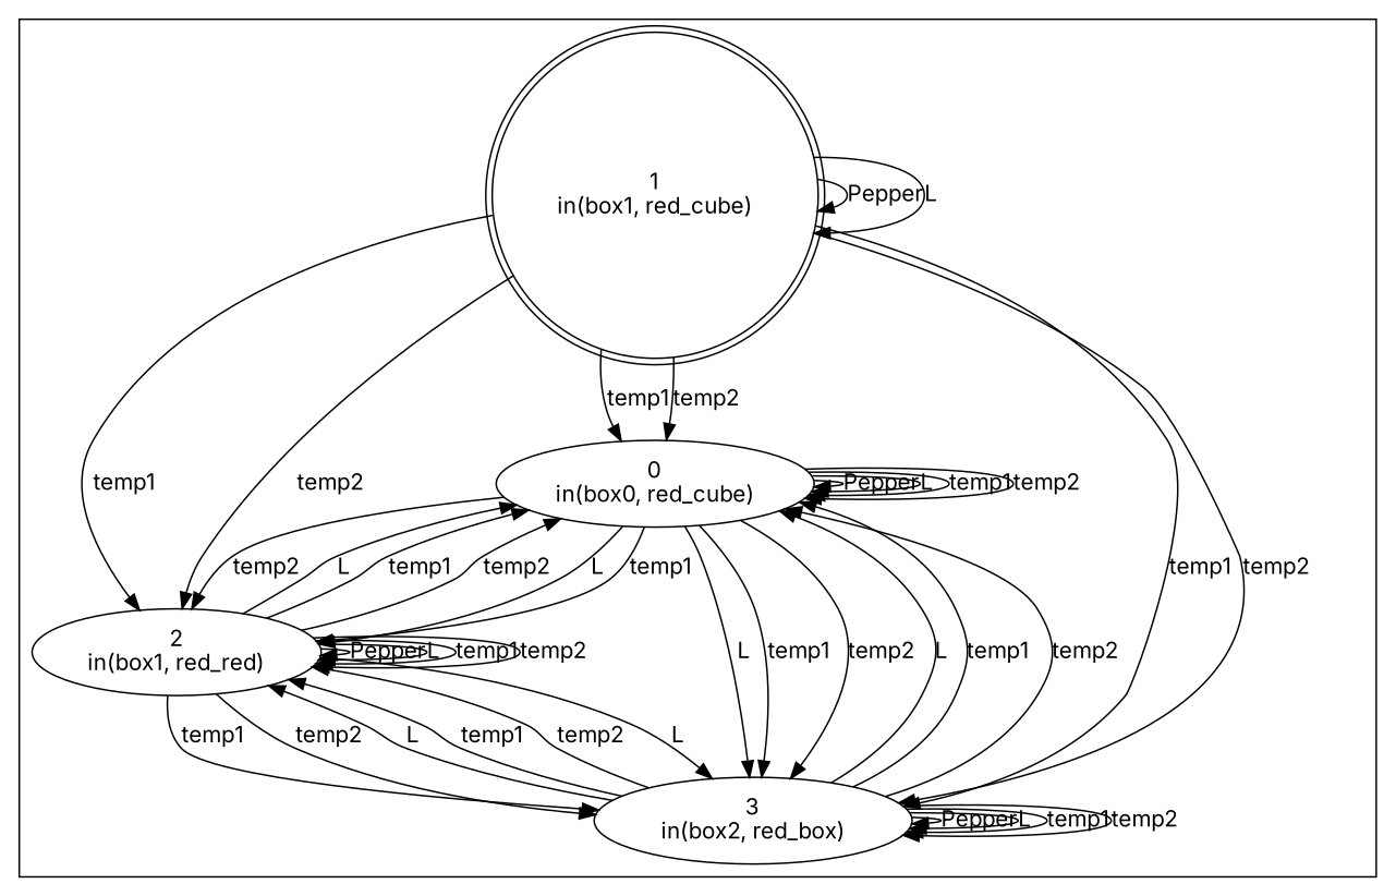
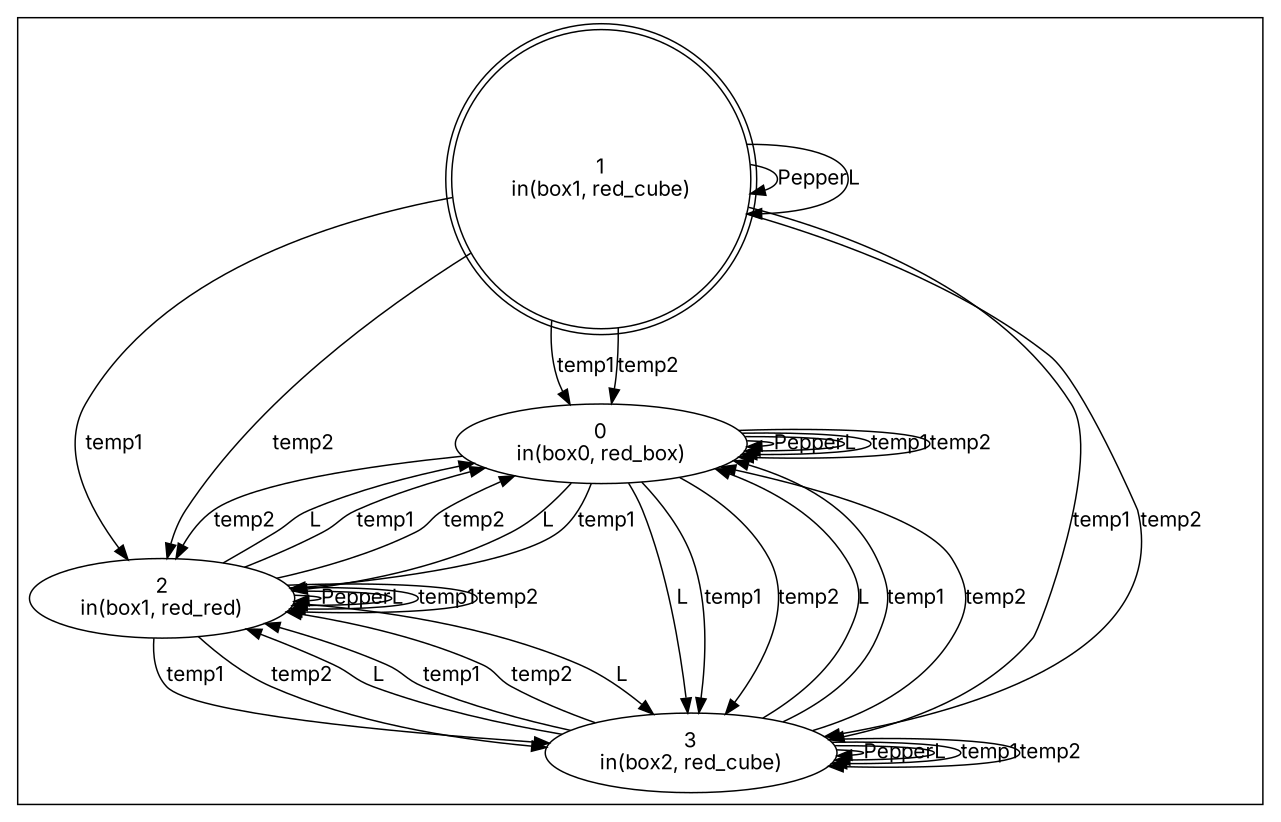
  digraph {
    fontname=Inter
    node [fontname=Inter]
    edge [fontname=Inter]
-   n1 [label="0\nin(box0, red_cube)"]
+   n1 [label="0\nin(box0, red_box)"]
    n2 [label="2\nin(box1, red_red)"]
-   n3 [label="3\nin(box2, red_box)"]
+   n3 [label="3\nin(box2, red_cube)"]
    n4 [label="1\nin(box1, red_cube)" shape=doublecircle]
    subgraph cluster_1 {
      n1
      n2
      n3
      n4
    }
    n1 -> n1 [label=Pepper]
    n1 -> n1 [label=L]
    n1 -> n1 [label=temp1]
    n1 -> n1 [label=temp2]
    n1 -> n2 [label=L]
    n1 -> n2 [label=temp1]
    n1 -> n2 [label=temp2]
    n1 -> n3 [label=L]
    n1 -> n3 [label=temp1]
    n1 -> n3 [label=temp2]
    n2 -> n1 [label=L]
    n2 -> n1 [label=temp1]
    n2 -> n1 [label=temp2]
    n2 -> n2 [label=Pepper]
    n2 -> n2 [label=L]
    n2 -> n2 [label=temp1]
    n2 -> n2 [label=temp2]
    n2 -> n3 [label=L]
    n2 -> n3 [label=temp1]
    n2 -> n3 [label=temp2]
    n3 -> n1 [label=L]
    n3 -> n1 [label=temp1]
    n3 -> n1 [label=temp2]
    n3 -> n2 [label=L]
    n3 -> n2 [label=temp1]
    n3 -> n2 [label=temp2]
    n3 -> n3 [label=Pepper]
    n3 -> n3 [label=L]
    n3 -> n3 [label=temp1]
    n3 -> n3 [label=temp2]
    n4 -> n1 [label=temp1]
    n4 -> n1 [label=temp2]
    n4 -> n2 [label=temp1]
    n4 -> n2 [label=temp2]
    n4 -> n3 [label=temp1]
    n4 -> n3 [label=temp2]
    n4 -> n4 [label=Pepper]
    n4 -> n4 [label=L]
  }
